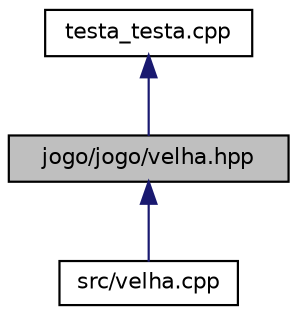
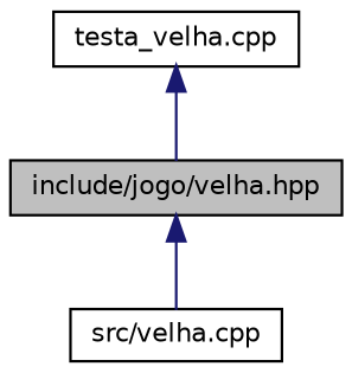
  digraph {
    node [color=black fillcolor=white fontname=Helvetica fontsize=10 shape=record style=filled]
    edge [color=midnightblue dir=back fontname=Helvetica fontsize=10 labelfontname=Helvetica labelfontsize=10 style=solid]
-   n1 [fillcolor=grey75 fontcolor=black height=0.2 label="jogo/jogo/velha.hpp" width=0.4]
+   n1 [fillcolor=grey75 fontcolor=black height=0.2 label="include/jogo/velha.hpp" width=0.4]
    n2 [height=0.2 label="src/velha.cpp" width=0.4]
-   n3 [height=0.2 label="testa_testa.cpp" width=0.4]
+   n3 [height=0.2 label="testa_velha.cpp" width=0.4]
    n1 -> n2
    n3 -> n1
  }
